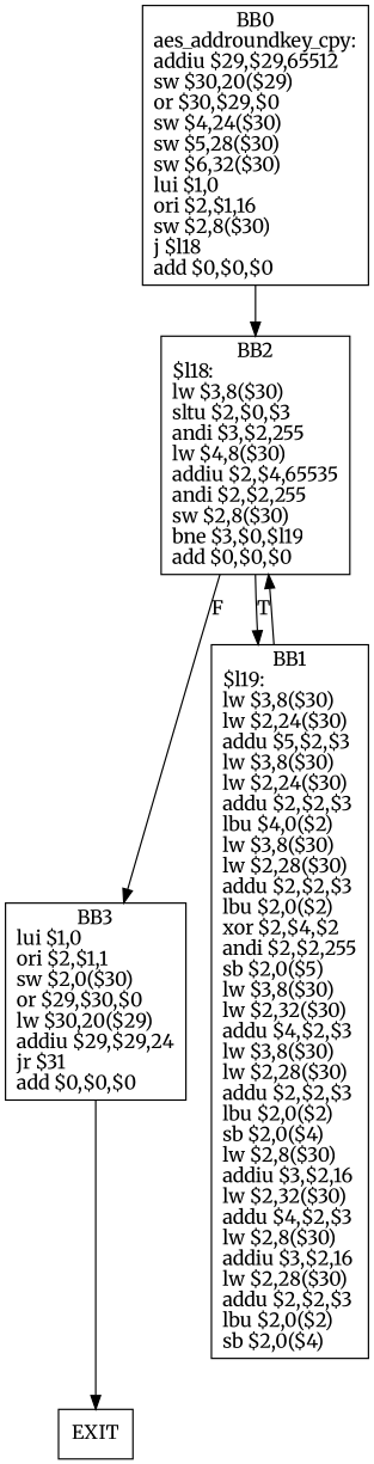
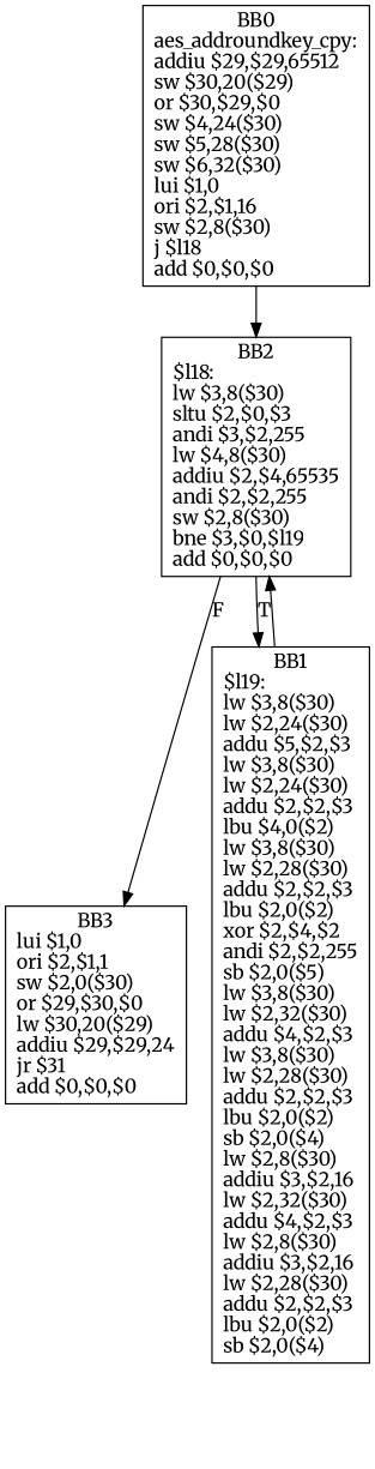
  digraph {
    fontname=Merriweather
    node [shape=box fontname=Merriweather]
    edge [style=filled fontname=Merriweather]
    n1 [label="BB0\naes_addroundkey_cpy:\laddiu $29,$29,65512\lsw $30,20($29)\lor $30,$29,$0\lsw $4,24($30)\lsw $5,28($30)\lsw $6,32($30)\llui $1,0\lori $2,$1,16\lsw $2,8($30)\lj $l18\ladd $0,$0,$0\l"]
    n2 [label="BB2\n$l18:\llw $3,8($30)\lsltu $2,$0,$3\landi $3,$2,255\llw $4,8($30)\laddiu $2,$4,65535\landi $2,$2,255\lsw $2,8($30)\lbne $3,$0,$l19\ladd $0,$0,$0\l"]
    n3 [label="BB3\nlui $1,0\lori $2,$1,1\lsw $2,0($30)\lor $29,$30,$0\llw $30,20($29)\laddiu $29,$29,24\ljr $31\ladd $0,$0,$0\l"]
    n4 [label="BB1\n$l19:\llw $3,8($30)\llw $2,24($30)\laddu $5,$2,$3\llw $3,8($30)\llw $2,24($30)\laddu $2,$2,$3\llbu $4,0($2)\llw $3,8($30)\llw $2,28($30)\laddu $2,$2,$3\llbu $2,0($2)\lxor $2,$4,$2\landi $2,$2,255\lsb $2,0($5)\llw $3,8($30)\llw $2,32($30)\laddu $4,$2,$3\llw $3,8($30)\llw $2,28($30)\laddu $2,$2,$3\llbu $2,0($2)\lsb $2,0($4)\llw $2,8($30)\laddiu $3,$2,16\llw $2,32($30)\laddu $4,$2,$3\llw $2,8($30)\laddiu $3,$2,16\llw $2,28($30)\laddu $2,$2,$3\llbu $2,0($2)\lsb $2,0($4)\l"]
-   EXIT
    n1 -> n2
    n2 -> n3 [label=F]
    n2 -> n4 [label=T]
-   n3 -> EXIT
    n4 -> n2
  }
